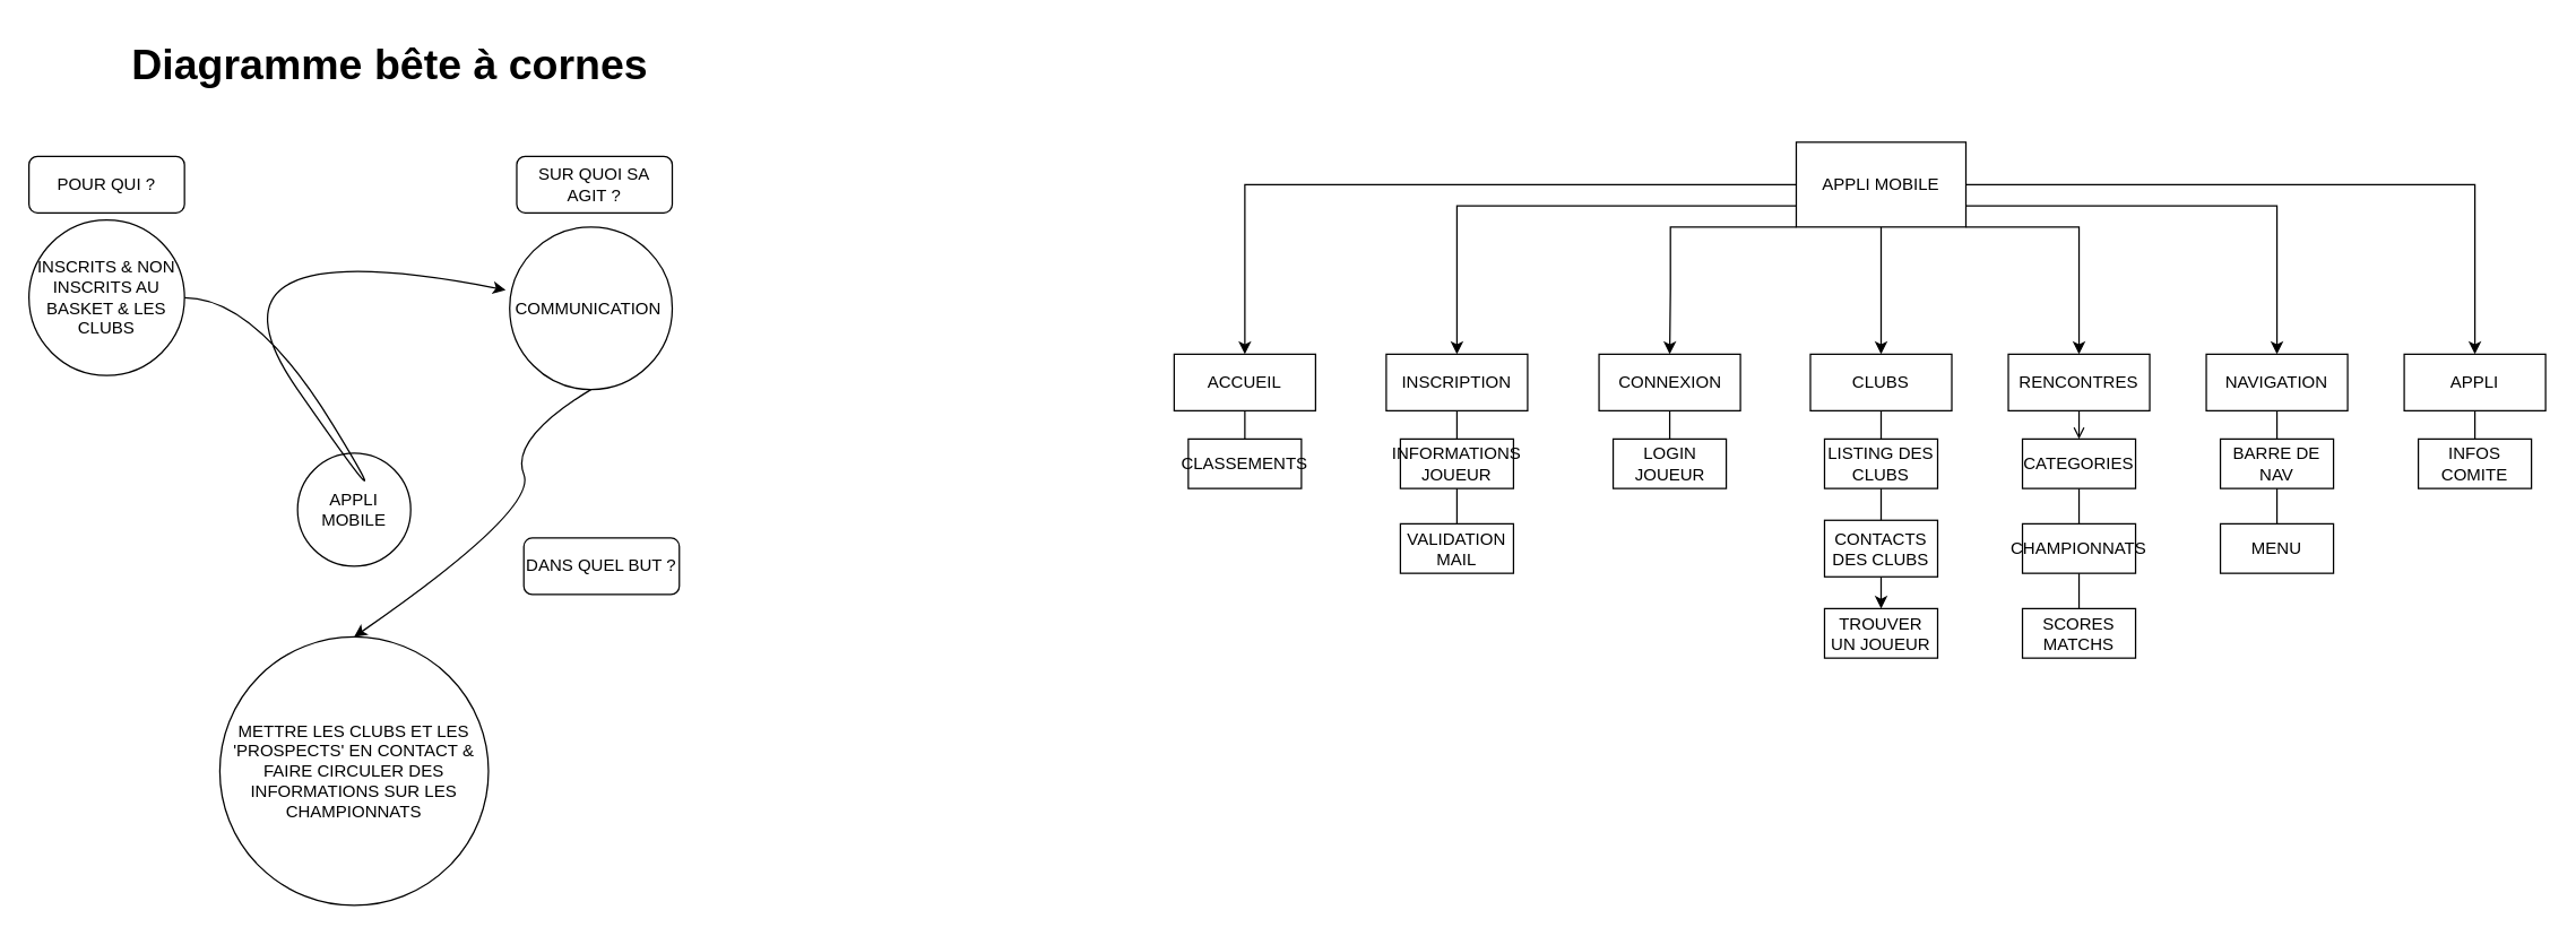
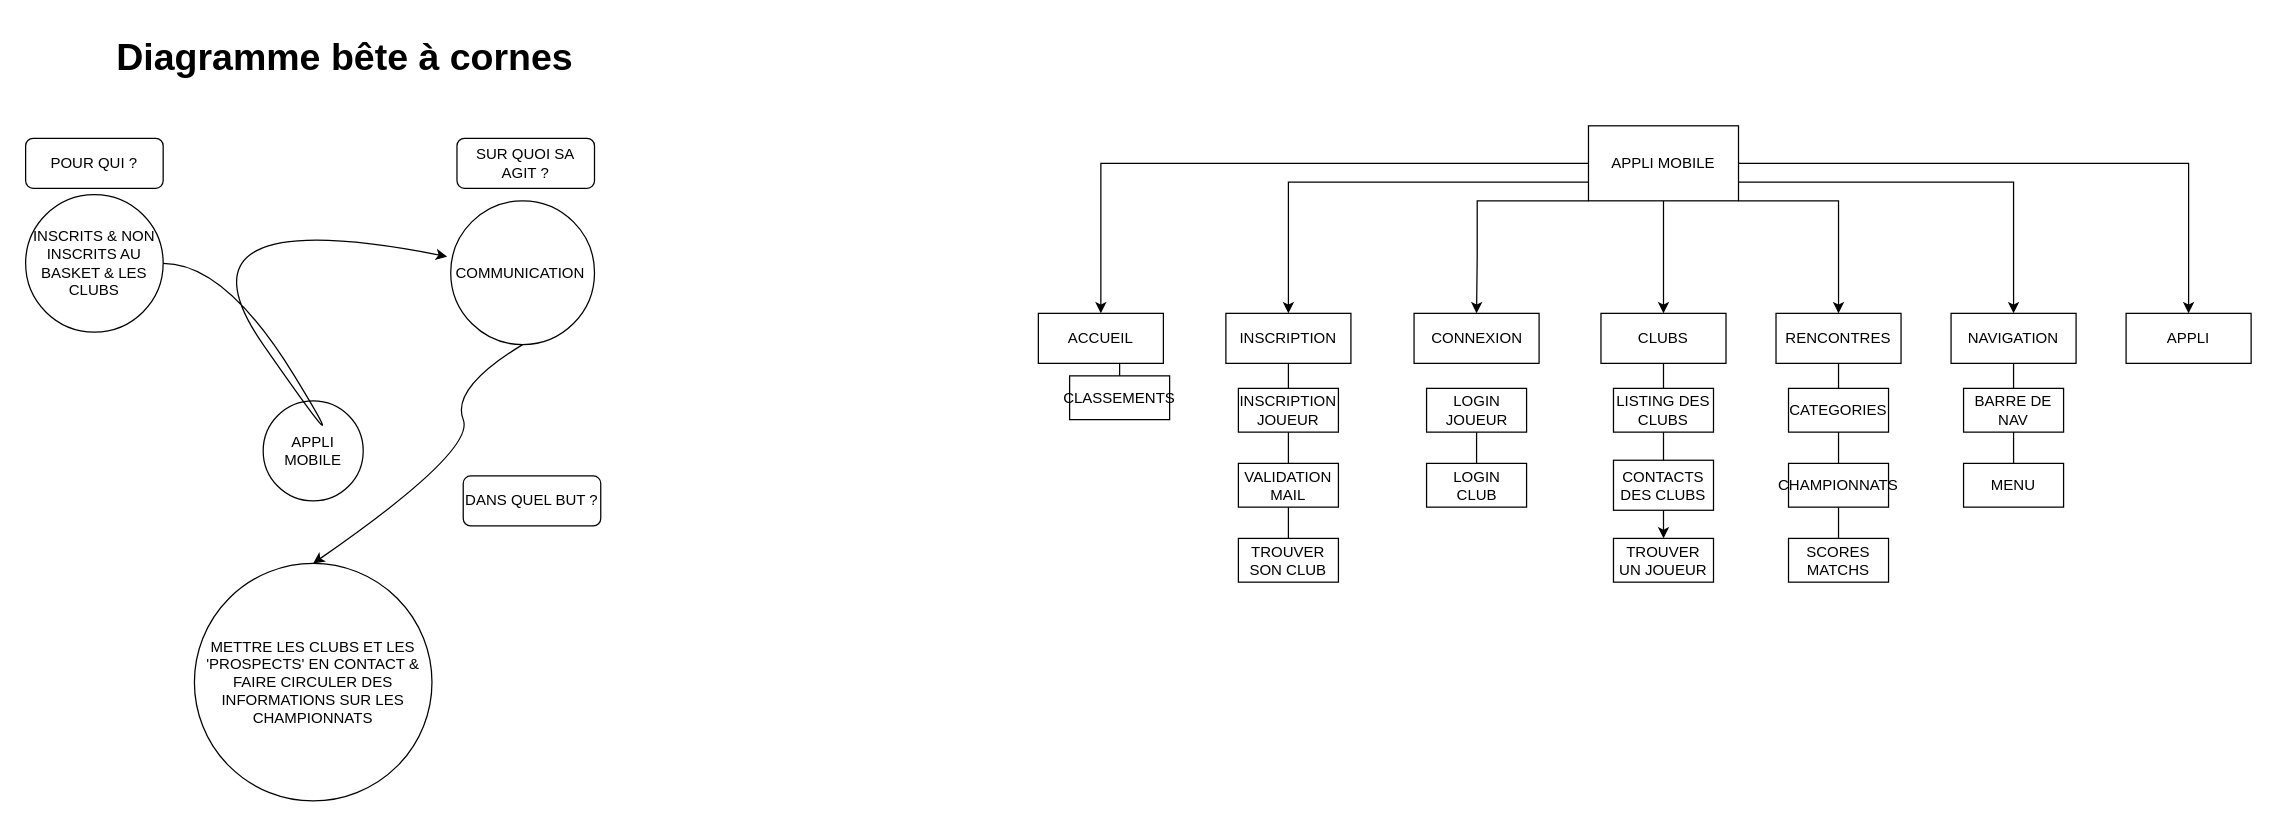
  <mxCell id="0" />
  <mxCell id="1" parent="0" />
  <mxCell id="2" value="INSCRITS &amp;amp; NON INSCRITS AU BASKET &amp;amp; LES CLUBS" style="ellipse;whiteSpace=wrap;html=1;aspect=fixed;" parent="1" vertex="1"><mxGeometry x="20" y="155" width="110" height="110" as="geometry" /></mxCell>
  <mxCell id="3" value="COMMUNICATION&amp;nbsp;" style="ellipse;whiteSpace=wrap;html=1;aspect=fixed;" parent="1" vertex="1"><mxGeometry x="360" y="160" width="115" height="115" as="geometry" /></mxCell>
  <mxCell id="4" value="APPLI MOBILE" style="ellipse;whiteSpace=wrap;html=1;aspect=fixed;" parent="1" vertex="1"><mxGeometry x="210" y="320" width="80" height="80" as="geometry" /></mxCell>
  <mxCell id="5" value="METTRE LES CLUBS ET LES 'PROSPECTS' EN CONTACT &amp;amp; FAIRE CIRCULER DES INFORMATIONS SUR LES CHAMPIONNATS" style="ellipse;whiteSpace=wrap;html=1;aspect=fixed;" parent="1" vertex="1"><mxGeometry x="155" y="450" width="190" height="190" as="geometry" /></mxCell>
  <mxCell id="6" value="" style="curved=1;endArrow=classic;html=1;rounded=0;entryX=-0.025;entryY=0.388;entryDx=0;entryDy=0;entryPerimeter=0;exitX=1;exitY=0.5;exitDx=0;exitDy=0;" parent="1" source="2" target="3" edge="1"><mxGeometry width="50" height="50" relative="1" as="geometry"><mxPoint x="130" y="210" as="sourcePoint" /><mxPoint x="180" y="160" as="targetPoint" /><Array as="points"><mxPoint x="180" y="210" /><mxPoint x="290" y="390" /><mxPoint x="130" y="160" /></Array></mxGeometry></mxCell>
  <mxCell id="7" value="" style="curved=1;endArrow=classic;html=1;rounded=0;exitX=0.5;exitY=1;exitDx=0;exitDy=0;entryX=0.5;entryY=0;entryDx=0;entryDy=0;" parent="1" source="3" target="5" edge="1"><mxGeometry width="50" height="50" relative="1" as="geometry"><mxPoint x="310" y="310" as="sourcePoint" /><mxPoint x="360" y="260" as="targetPoint" /><Array as="points"><mxPoint x="360" y="310" /><mxPoint x="380" y="360" /></Array></mxGeometry></mxCell>
  <mxCell id="8" value="POUR QUI ?" style="rounded=1;whiteSpace=wrap;html=1;" parent="1" vertex="1"><mxGeometry x="20" y="110" width="110" height="40" as="geometry" /></mxCell>
  <mxCell id="9" value="SUR QUOI SA AGIT ?" style="rounded=1;whiteSpace=wrap;html=1;" parent="1" vertex="1"><mxGeometry x="365" y="110" width="110" height="40" as="geometry" /></mxCell>
  <mxCell id="10" value="DANS QUEL BUT ?" style="rounded=1;whiteSpace=wrap;html=1;" parent="1" vertex="1"><mxGeometry x="370" y="380" width="110" height="40" as="geometry" /></mxCell>
  <mxCell id="11" value="Diagramme bête à cornes" style="text;html=1;align=center;verticalAlign=middle;resizable=0;points=[];autosize=1;strokeColor=none;fillColor=none;fontSize=30;fontStyle=1" parent="1" vertex="1"><mxGeometry x="90" y="20" width="370" height="50" as="geometry" /></mxCell>
  <mxCell id="12" style="edgeStyle=orthogonalEdgeStyle;rounded=0;orthogonalLoop=1;jettySize=auto;html=1;exitX=1;exitY=0.5;exitDx=0;exitDy=0;entryX=0.5;entryY=0;entryDx=0;entryDy=0;" edge="1" parent="1" source="19" target="55"><mxGeometry relative="1" as="geometry" /></mxCell>
  <mxCell id="13" style="edgeStyle=orthogonalEdgeStyle;rounded=0;orthogonalLoop=1;jettySize=auto;html=1;exitX=1;exitY=1;exitDx=0;exitDy=0;entryX=0.5;entryY=0;entryDx=0;entryDy=0;" edge="1" parent="1" source="19" target="29"><mxGeometry relative="1" as="geometry"><Array as="points"><mxPoint x="1470" y="160" /></Array></mxGeometry></mxCell>
  <mxCell id="14" style="edgeStyle=orthogonalEdgeStyle;rounded=0;orthogonalLoop=1;jettySize=auto;html=1;exitX=0.5;exitY=1;exitDx=0;exitDy=0;" edge="1" parent="1" source="19" target="27"><mxGeometry relative="1" as="geometry" /></mxCell>
  <mxCell id="15" style="edgeStyle=orthogonalEdgeStyle;rounded=0;orthogonalLoop=1;jettySize=auto;html=1;exitX=0;exitY=1;exitDx=0;exitDy=0;entryX=0.5;entryY=0;entryDx=0;entryDy=0;" edge="1" parent="1" source="19" target="25"><mxGeometry relative="1" as="geometry"><mxPoint x="1190" y="240" as="targetPoint" /><Array as="points"><mxPoint x="1181" y="160" /><mxPoint x="1181" y="205" /></Array></mxGeometry></mxCell>
  <mxCell id="16" style="edgeStyle=orthogonalEdgeStyle;rounded=0;orthogonalLoop=1;jettySize=auto;html=1;exitX=0;exitY=0.75;exitDx=0;exitDy=0;entryX=0.5;entryY=0;entryDx=0;entryDy=0;" edge="1" parent="1" source="19" target="23"><mxGeometry relative="1" as="geometry" /></mxCell>
  <mxCell id="17" style="edgeStyle=orthogonalEdgeStyle;rounded=0;orthogonalLoop=1;jettySize=auto;html=1;exitX=0;exitY=0.5;exitDx=0;exitDy=0;entryX=0.5;entryY=0;entryDx=0;entryDy=0;" edge="1" parent="1" source="19" target="21"><mxGeometry relative="1" as="geometry" /></mxCell>
  <mxCell id="18" style="edgeStyle=orthogonalEdgeStyle;rounded=0;orthogonalLoop=1;jettySize=auto;html=1;exitX=1;exitY=0.75;exitDx=0;exitDy=0;entryX=0.5;entryY=0;entryDx=0;entryDy=0;" edge="1" parent="1" source="19" target="31"><mxGeometry relative="1" as="geometry" /></mxCell>
  <mxCell id="19" value="APPLI MOBILE" style="rounded=0;whiteSpace=wrap;html=1;" parent="1" vertex="1"><mxGeometry x="1270" y="100" width="120" height="60" as="geometry" /></mxCell>
  <mxCell id="20" style="edgeStyle=orthogonalEdgeStyle;rounded=0;orthogonalLoop=1;jettySize=auto;html=1;exitX=0.5;exitY=1;exitDx=0;exitDy=0;entryX=0.5;entryY=0;entryDx=0;entryDy=0;endArrow=none;endFill=0;" parent="1" source="21" target="52" edge="1"><mxGeometry relative="1" as="geometry" /></mxCell>
  <mxCell id="21" value="ACCUEIL" style="rounded=0;whiteSpace=wrap;html=1;" parent="1" vertex="1"><mxGeometry x="830" y="250" width="100" height="40" as="geometry" /></mxCell>
  <mxCell id="22" style="edgeStyle=orthogonalEdgeStyle;rounded=0;orthogonalLoop=1;jettySize=auto;html=1;exitX=0.5;exitY=1;exitDx=0;exitDy=0;entryX=0.5;entryY=0;entryDx=0;entryDy=0;endArrow=none;endFill=0;" parent="1" source="23" target="49" edge="1"><mxGeometry relative="1" as="geometry" /></mxCell>
  <mxCell id="23" value="INSCRIPTION" style="rounded=0;whiteSpace=wrap;html=1;" parent="1" vertex="1"><mxGeometry x="980" y="250" width="100" height="40" as="geometry" /></mxCell>
- <mxCell id="24" style="edgeStyle=orthogonalEdgeStyle;rounded=0;orthogonalLoop=1;jettySize=auto;html=1;exitX=0.5;exitY=1;exitDx=0;exitDy=0;entryX=0.5;entryY=0;entryDx=0;entryDy=0;endArrow=none;endFill=0;" parent="1" source="25" target="46" edge="1"><mxGeometry relative="1" as="geometry" /></mxCell>
  <mxCell id="25" value="CONNEXION" style="rounded=0;whiteSpace=wrap;html=1;" parent="1" vertex="1"><mxGeometry x="1130.5" y="250" width="100" height="40" as="geometry" /></mxCell>
  <mxCell id="26" style="edgeStyle=orthogonalEdgeStyle;rounded=0;orthogonalLoop=1;jettySize=auto;html=1;exitX=0.5;exitY=1;exitDx=0;exitDy=0;entryX=0.5;entryY=0;entryDx=0;entryDy=0;endArrow=none;endFill=0;" parent="1" source="27" target="41" edge="1"><mxGeometry relative="1" as="geometry" /></mxCell>
  <mxCell id="27" value="CLUBS" style="rounded=0;whiteSpace=wrap;html=1;" parent="1" vertex="1"><mxGeometry x="1280" y="250" width="100" height="40" as="geometry" /></mxCell>
- <mxCell id="28" style="edgeStyle=orthogonalEdgeStyle;rounded=0;orthogonalLoop=1;jettySize=auto;html=1;exitX=0.5;exitY=1;exitDx=0;exitDy=0;entryX=0.5;entryY=0;entryDx=0;entryDy=0;endArrow=open;endFill=0;" parent="1" source="29" target="35" edge="1"><mxGeometry relative="1" as="geometry" /></mxCell>
+ <mxCell id="28" style="edgeStyle=orthogonalEdgeStyle;rounded=0;orthogonalLoop=1;jettySize=auto;html=1;exitX=0.5;exitY=1;exitDx=0;exitDy=0;entryX=0.5;entryY=0;entryDx=0;entryDy=0;endArrow=none;endFill=0;" parent="1" source="29" target="35" edge="1"><mxGeometry relative="1" as="geometry" /></mxCell>
  <mxCell id="29" value="RENCONTRES" style="rounded=0;whiteSpace=wrap;html=1;" parent="1" vertex="1"><mxGeometry x="1420" y="250" width="100" height="40" as="geometry" /></mxCell>
  <mxCell id="30" style="edgeStyle=orthogonalEdgeStyle;rounded=0;orthogonalLoop=1;jettySize=auto;html=1;exitX=0.5;exitY=1;exitDx=0;exitDy=0;entryX=0.5;entryY=0;entryDx=0;entryDy=0;endArrow=none;endFill=0;" parent="1" source="31" target="32" edge="1"><mxGeometry relative="1" as="geometry" /></mxCell>
  <mxCell id="31" value="NAVIGATION" style="rounded=0;whiteSpace=wrap;html=1;" parent="1" vertex="1"><mxGeometry x="1560" y="250" width="100" height="40" as="geometry" /></mxCell>
  <mxCell id="32" value="BARRE DE NAV" style="rounded=0;whiteSpace=wrap;html=1;" parent="1" vertex="1"><mxGeometry x="1570" y="310" width="80" height="35" as="geometry" /></mxCell>
  <mxCell id="33" value="MENU" style="rounded=0;whiteSpace=wrap;html=1;" parent="1" vertex="1"><mxGeometry x="1570" y="370" width="80" height="35" as="geometry" /></mxCell>
  <mxCell id="34" style="edgeStyle=orthogonalEdgeStyle;rounded=0;orthogonalLoop=1;jettySize=auto;html=1;exitX=0.5;exitY=1;exitDx=0;exitDy=0;entryX=0.5;entryY=0;entryDx=0;entryDy=0;endArrow=none;endFill=0;" parent="1" source="35" target="37" edge="1"><mxGeometry relative="1" as="geometry" /></mxCell>
  <mxCell id="35" value="CATEGORIES" style="rounded=0;whiteSpace=wrap;html=1;" parent="1" vertex="1"><mxGeometry x="1430" y="310" width="80" height="35" as="geometry" /></mxCell>
  <mxCell id="36" style="edgeStyle=orthogonalEdgeStyle;rounded=0;orthogonalLoop=1;jettySize=auto;html=1;exitX=0.5;exitY=1;exitDx=0;exitDy=0;entryX=0.5;entryY=0;entryDx=0;entryDy=0;endArrow=none;endFill=0;" parent="1" source="37" target="38" edge="1"><mxGeometry relative="1" as="geometry" /></mxCell>
  <mxCell id="37" value="CHAMPIONNATS" style="rounded=0;whiteSpace=wrap;html=1;" parent="1" vertex="1"><mxGeometry x="1430" y="370" width="80" height="35" as="geometry" /></mxCell>
  <mxCell id="38" value="SCORES MATCHS" style="rounded=0;whiteSpace=wrap;html=1;" parent="1" vertex="1"><mxGeometry x="1430" y="430" width="80" height="35" as="geometry" /></mxCell>
  <mxCell id="39" value="" style="endArrow=none;html=1;rounded=0;entryX=0.5;entryY=1;entryDx=0;entryDy=0;exitX=0.5;exitY=0;exitDx=0;exitDy=0;" parent="1" source="33" target="32" edge="1"><mxGeometry width="50" height="50" relative="1" as="geometry"><mxPoint x="1600" y="410" as="sourcePoint" /><mxPoint x="1650" y="360" as="targetPoint" /></mxGeometry></mxCell>
  <mxCell id="40" style="edgeStyle=orthogonalEdgeStyle;rounded=0;orthogonalLoop=1;jettySize=auto;html=1;exitX=0.5;exitY=1;exitDx=0;exitDy=0;entryX=0.5;entryY=0;entryDx=0;entryDy=0;endArrow=none;endFill=0;" parent="1" source="41" target="43" edge="1"><mxGeometry relative="1" as="geometry" /></mxCell>
  <mxCell id="41" value="LISTING DES CLUBS" style="rounded=0;whiteSpace=wrap;html=1;" parent="1" vertex="1"><mxGeometry x="1290" y="310" width="80" height="35" as="geometry" /></mxCell>
  <mxCell id="42" style="edgeStyle=orthogonalEdgeStyle;rounded=0;orthogonalLoop=1;jettySize=auto;html=1;exitX=0.5;exitY=1;exitDx=0;exitDy=0;entryX=0.5;entryY=0;entryDx=0;entryDy=0;" parent="1" source="43" target="53" edge="1"><mxGeometry relative="1" as="geometry" /></mxCell>
  <mxCell id="43" value="CONTACTS DES CLUBS" style="rounded=0;whiteSpace=wrap;html=1;" parent="1" vertex="1"><mxGeometry x="1290" y="367.5" width="80" height="40" as="geometry" /></mxCell>
+ <mxCell id="44" value="TROUVER SON CLUB" style="rounded=0;whiteSpace=wrap;html=1;" parent="1" vertex="1"><mxGeometry x="990" y="430" width="80" height="35" as="geometry" /></mxCell>
+ <mxCell id="45" style="edgeStyle=orthogonalEdgeStyle;rounded=0;orthogonalLoop=1;jettySize=auto;html=1;exitX=0.5;exitY=1;exitDx=0;exitDy=0;endArrow=none;endFill=0;" parent="1" source="46" target="47" edge="1"><mxGeometry relative="1" as="geometry" /></mxCell>
  <mxCell id="46" value="LOGIN JOUEUR" style="rounded=0;whiteSpace=wrap;html=1;" parent="1" vertex="1"><mxGeometry x="1140.5" y="310" width="80" height="35" as="geometry" /></mxCell>
+ <mxCell id="47" value="LOGIN&lt;div&gt;CLUB&lt;/div&gt;" style="rounded=0;whiteSpace=wrap;html=1;" parent="1" vertex="1"><mxGeometry x="1140.5" y="370" width="80" height="35" as="geometry" /></mxCell>
  <mxCell id="48" style="edgeStyle=orthogonalEdgeStyle;rounded=0;orthogonalLoop=1;jettySize=auto;html=1;exitX=0.5;exitY=1;exitDx=0;exitDy=0;entryX=0.5;entryY=0;entryDx=0;entryDy=0;endArrow=none;endFill=0;" parent="1" source="49" target="51" edge="1"><mxGeometry relative="1" as="geometry" /></mxCell>
- <mxCell id="49" value="INFORMATIONS&lt;div&gt;JOUEUR&lt;/div&gt;" style="rounded=0;whiteSpace=wrap;html=1;" parent="1" vertex="1"><mxGeometry x="990" y="310" width="80" height="35" as="geometry" /></mxCell>
+ <mxCell id="49" value="INSCRIPTION&lt;div&gt;JOUEUR&lt;/div&gt;" style="rounded=0;whiteSpace=wrap;html=1;" parent="1" vertex="1"><mxGeometry x="990" y="310" width="80" height="35" as="geometry" /></mxCell>
+ <mxCell id="50" style="edgeStyle=orthogonalEdgeStyle;rounded=0;orthogonalLoop=1;jettySize=auto;html=1;exitX=0.5;exitY=1;exitDx=0;exitDy=0;entryX=0.5;entryY=0;entryDx=0;entryDy=0;endArrow=none;endFill=0;" parent="1" source="51" target="44" edge="1"><mxGeometry relative="1" as="geometry" /></mxCell>
  <mxCell id="51" value="VALIDATION MAIL" style="rounded=0;whiteSpace=wrap;html=1;" parent="1" vertex="1"><mxGeometry x="990" y="370" width="80" height="35" as="geometry" /></mxCell>
- <mxCell id="52" value="CLASSEMENTS" style="rounded=0;whiteSpace=wrap;html=1;" parent="1" vertex="1"><mxGeometry x="840" y="310" width="80" height="35" as="geometry" /></mxCell>
+ <mxCell id="52" value="CLASSEMENTS" style="rounded=0;whiteSpace=wrap;html=1;" parent="1" vertex="1"><mxGeometry x="855" y="300" width="80" height="35" as="geometry" /></mxCell>
  <mxCell id="53" value="TROUVER UN JOUEUR" style="rounded=0;whiteSpace=wrap;html=1;" parent="1" vertex="1"><mxGeometry x="1290" y="430" width="80" height="35" as="geometry" /></mxCell>
- <mxCell id="54" style="edgeStyle=orthogonalEdgeStyle;rounded=0;orthogonalLoop=1;jettySize=auto;html=1;exitX=0.5;exitY=1;exitDx=0;exitDy=0;endArrow=none;endFill=0;" edge="1" parent="1" source="55" target="56"><mxGeometry relative="1" as="geometry" /></mxCell>
  <mxCell id="55" value="APPLI" style="rounded=0;whiteSpace=wrap;html=1;" vertex="1" parent="1"><mxGeometry x="1700" y="250" width="100" height="40" as="geometry" /></mxCell>
- <mxCell id="56" value="INFOS COMITE" style="rounded=0;whiteSpace=wrap;html=1;" vertex="1" parent="1"><mxGeometry x="1710" y="310" width="80" height="35" as="geometry" /></mxCell>
